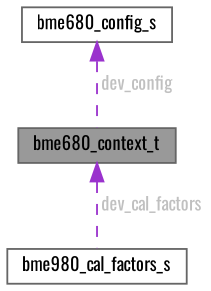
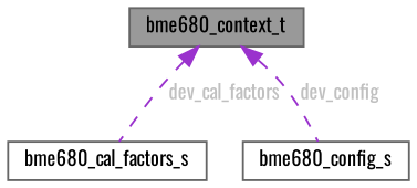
  digraph {
    fontname=Oswald
    node [color=gray40 fillcolor=white fontname=Oswald fontsize=10 shape=box style=filled]
    edge [color=darkorchid3 dir=back fontcolor=grey fontname=Oswald fontsize=10 labelfontname=Helvetica labelfontsize=10 style=dashed]
    n1 [fillcolor=grey60 fontcolor=black height=0.2 label=bme680_context_t width=0.4]
-   n2 [height=0.2 label=bme980_cal_factors_s width=0.4]
+   n2 [height=0.2 label=bme680_cal_factors_s width=0.4]
    n3 [height=0.2 label=bme680_config_s width=0.4]
    n1 -> n2 [label=" dev_cal_factors"]
-   n3 -> n1 [label=" dev_config"]
+   n1 -> n3 [label=" dev_config"]
  }
